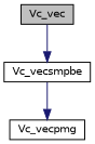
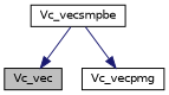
  digraph {
    fontname="DejaVu Sans"
    rankdir=TB
    node [color=black fillcolor=white fontname="DejaVu Sans" fontsize=10 shape=record style=filled]
    edge [color=midnightblue fontname="DejaVu Sans" fontsize=10 labelfontname=FreeSans labelfontsize=10 style=solid]
    n1 [fillcolor=grey75 fontcolor=black height=0.2 label=Vc_vec width=0.4]
    n2 [height=0.2 label=Vc_vecsmpbe width=0.4]
    n3 [height=0.2 label=Vc_vecpmg width=0.4]
-   n1 -> n2
+   n2 -> n1
    n2 -> n3
  }
